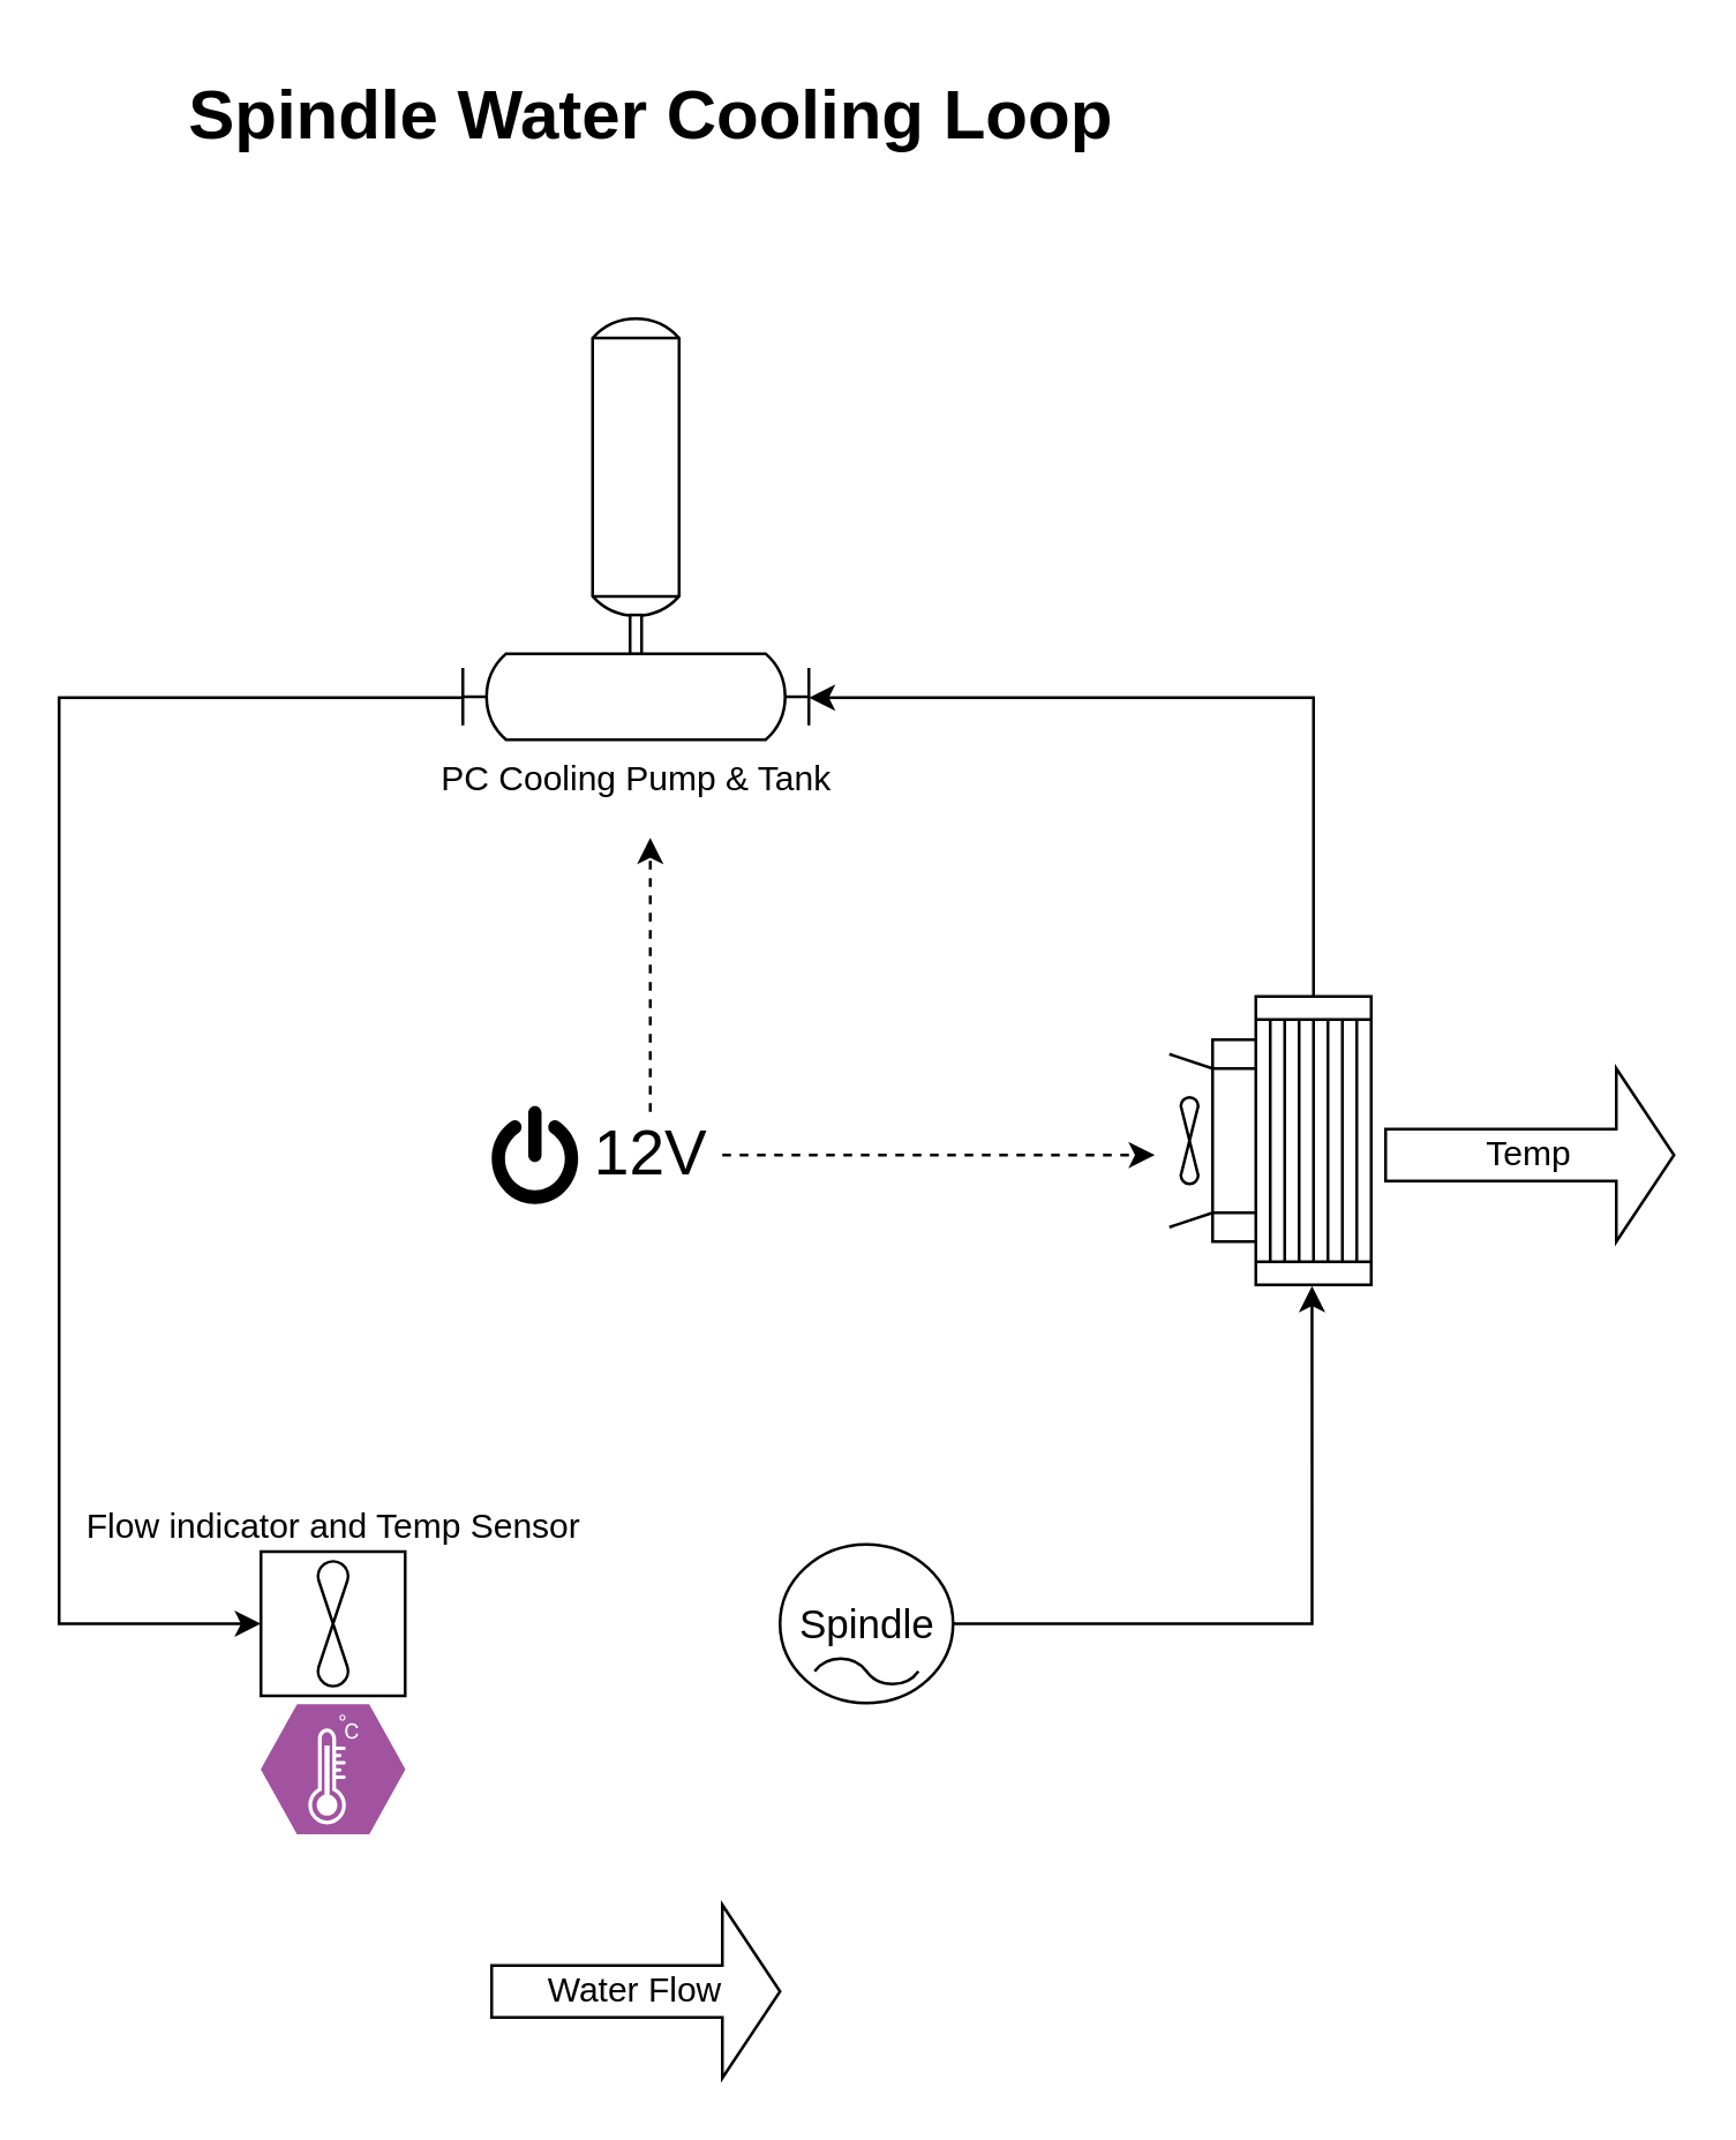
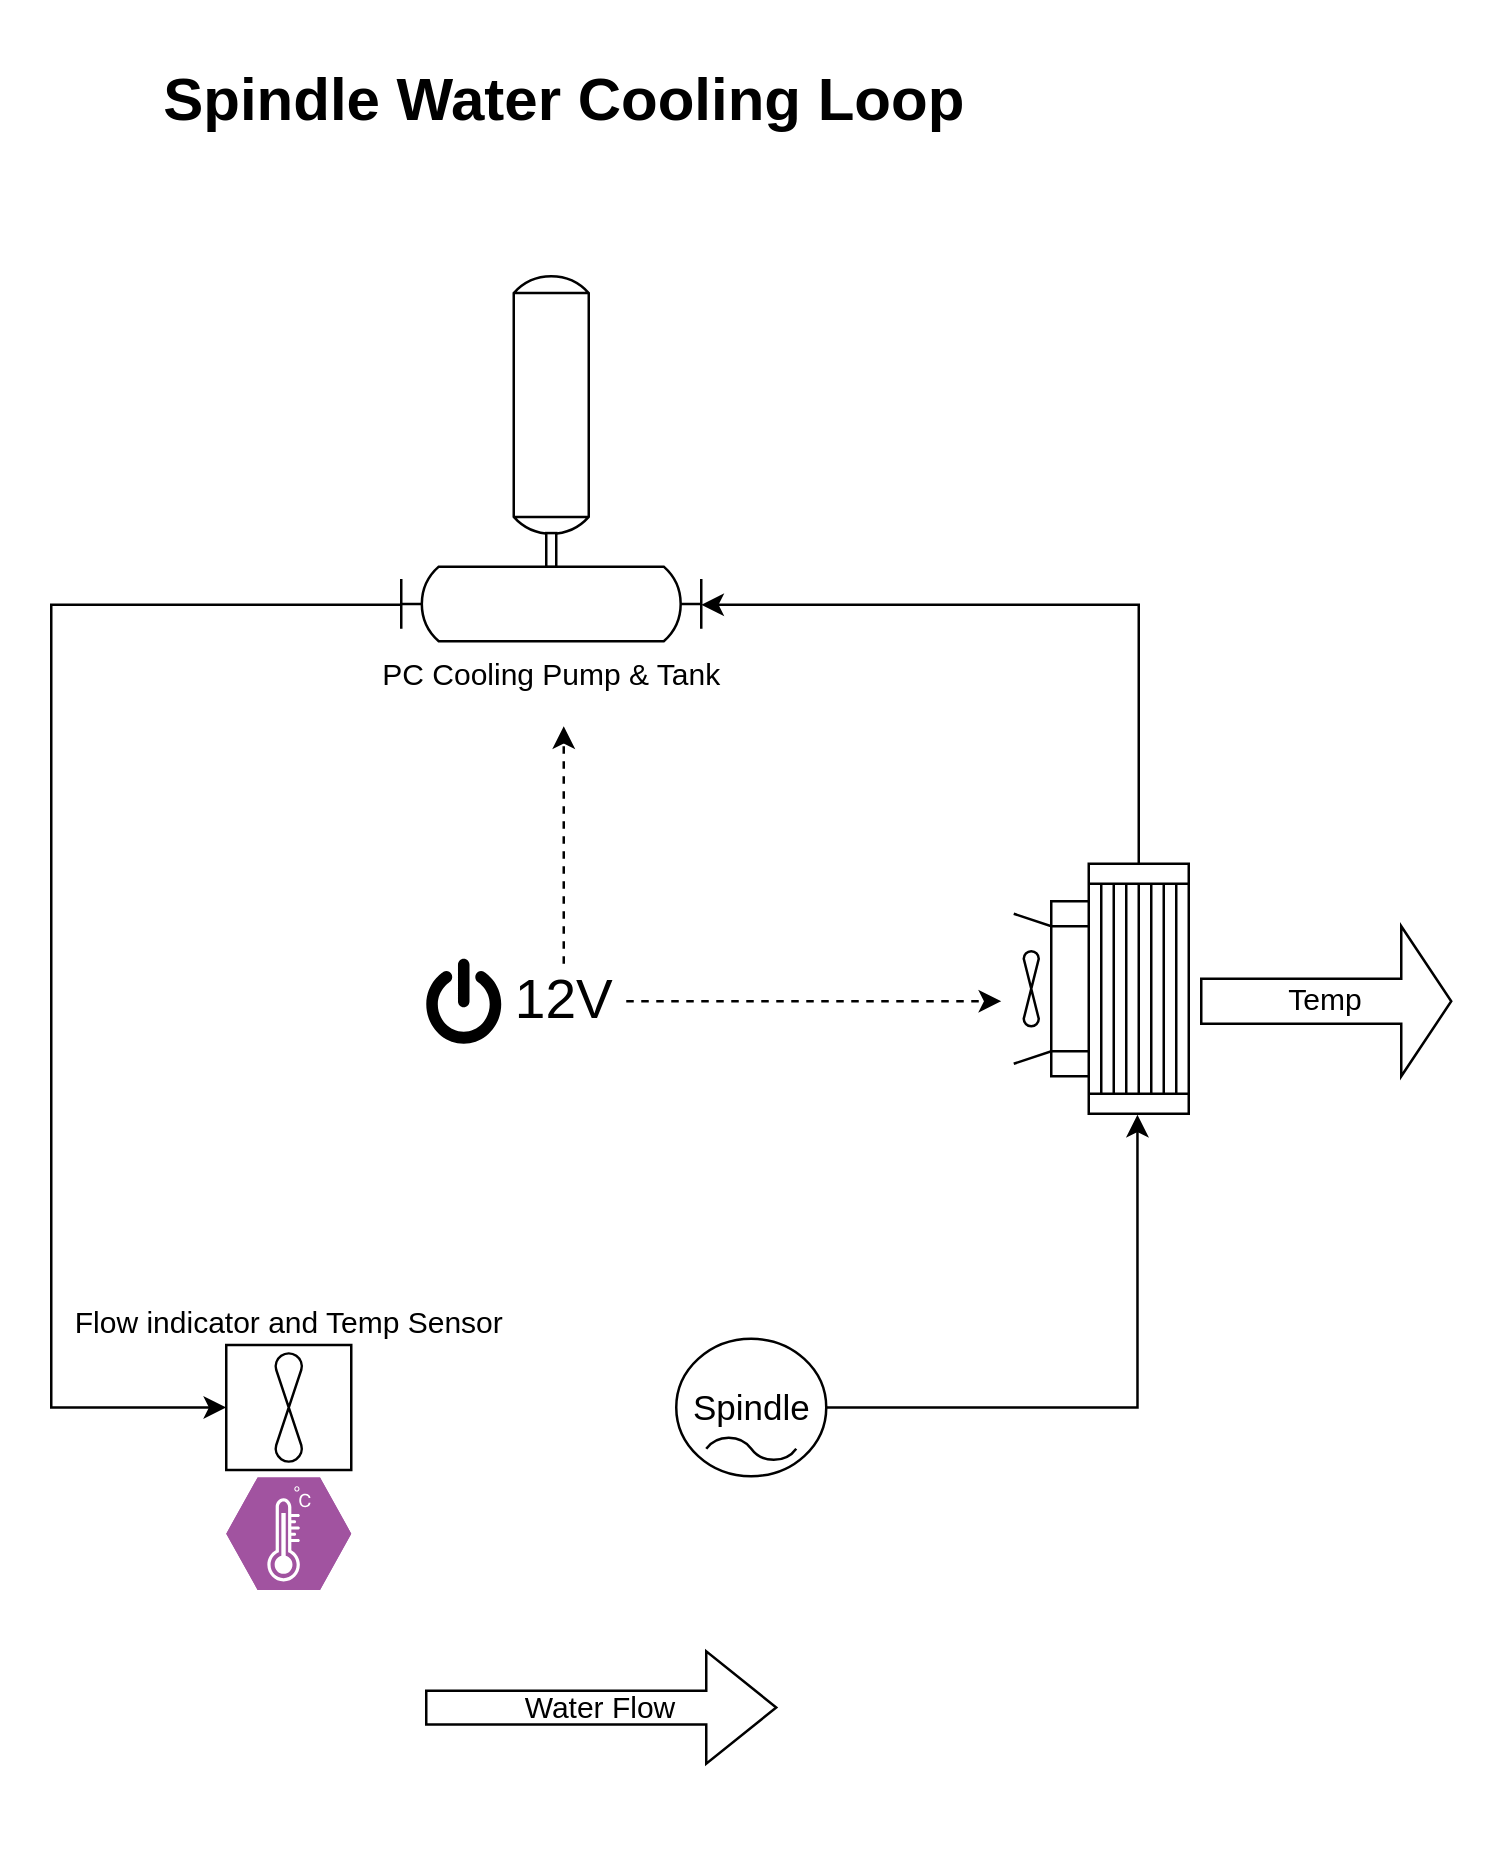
  <mxCell id="0" />
  <mxCell id="1" parent="0" />
  <mxCell id="2" style="edgeStyle=orthogonalEdgeStyle;rounded=0;orthogonalLoop=1;jettySize=auto;html=1;entryX=0;entryY=0.5;entryDx=0;entryDy=0;entryPerimeter=0;fontSize=22;exitX=0;exitY=0.9;exitDx=0;exitDy=0;exitPerimeter=0;" edge="1" parent="1" source="3" target="8"><mxGeometry relative="1" as="geometry"><Array as="points"><mxPoint x="20" y="241" /><mxPoint x="20" y="563" /></Array></mxGeometry></mxCell>
  <mxCell id="3" value="PC Cooling Pump &amp;amp; Tank" style="shape=mxgraph.pid.pumps.vertical_pump;html=1;pointerEvents=1;align=center;verticalLabelPosition=bottom;verticalAlign=top;dashed=0;" vertex="1" parent="1"><mxGeometry x="160" y="110" width="120" height="146" as="geometry" /></mxCell>
  <mxCell id="4" value="" style="group;direction=west;rotation=90;" vertex="1" connectable="0" parent="1"><mxGeometry x="390" y="360" width="100" height="70" as="geometry" /></mxCell>
  <mxCell id="5" value="" style="shape=mxgraph.pid.heat_exchangers.fixed_straight_tubes_heat_exchanger;html=1;pointerEvents=1;align=center;verticalLabelPosition=bottom;verticalAlign=top;dashed=0;rotation=90;" vertex="1" parent="4"><mxGeometry x="15" y="15" width="100" height="40" as="geometry" /></mxCell>
  <mxCell id="6" value="" style="verticalLabelPosition=bottom;outlineConnect=0;align=center;dashed=0;html=1;verticalAlign=top;shape=mxgraph.pid.misc.forced_flow_air_cooler;rotation=90;" vertex="1" parent="4"><mxGeometry x="-5" y="20" width="70" height="30" as="geometry" /></mxCell>
  <mxCell id="7" value="" style="group;labelPosition=center;verticalLabelPosition=top;align=center;verticalAlign=bottom;" vertex="1" connectable="0" parent="1"><mxGeometry x="90" y="537.5" width="50" height="98" as="geometry" /></mxCell>
  <mxCell id="8" value="Flow indicator and Temp Sensor" style="verticalLabelPosition=top;align=center;outlineConnect=0;dashed=0;html=1;verticalAlign=bottom;shape=mxgraph.pid.flow_sensors.turbine;labelPosition=center;" vertex="1" parent="7"><mxGeometry width="50" height="50" as="geometry" /></mxCell>
  <mxCell id="9" value="" style="verticalLabelPosition=bottom;sketch=0;html=1;fillColor=#A153A0;strokeColor=#ffffff;verticalAlign=top;align=center;points=[[0,0.5,0],[0.125,0.25,0],[0.25,0,0],[0.5,0,0],[0.75,0,0],[0.875,0.25,0],[1,0.5,0],[0.875,0.75,0],[0.75,1,0],[0.5,1,0],[0.125,0.75,0]];pointerEvents=1;shape=mxgraph.cisco_safe.compositeIcon;bgIcon=mxgraph.cisco_safe.design.blank_device;resIcon=mxgraph.cisco_safe.design.sensor;" vertex="1" parent="7"><mxGeometry y="53" width="50" height="45" as="geometry" /></mxCell>
  <mxCell id="10" value="Spindle Water Cooling Loop" style="text;strokeColor=none;fillColor=none;html=1;fontSize=24;fontStyle=1;verticalAlign=middle;align=center;" vertex="1" parent="1"><mxGeometry x="175" y="20" width="100" height="40" as="geometry" /></mxCell>
  <mxCell id="11" style="edgeStyle=orthogonalEdgeStyle;rounded=0;orthogonalLoop=1;jettySize=auto;html=1;entryX=1;entryY=0.9;entryDx=0;entryDy=0;entryPerimeter=0;" edge="1" parent="1" source="5" target="3"><mxGeometry relative="1" as="geometry"><Array as="points"><mxPoint x="455" y="241" /></Array></mxGeometry></mxCell>
  <mxCell id="12" value="Temp" style="shape=singleArrow;whiteSpace=wrap;html=1;" vertex="1" parent="1"><mxGeometry x="480" y="370" width="100" height="60" as="geometry" /></mxCell>
  <mxCell id="13" style="edgeStyle=orthogonalEdgeStyle;rounded=0;orthogonalLoop=1;jettySize=auto;html=1;entryX=1.004;entryY=0.513;entryDx=0;entryDy=0;entryPerimeter=0;fontSize=22;" edge="1" parent="1" source="14" target="5"><mxGeometry relative="1" as="geometry" /></mxCell>
  <mxCell id="14" value="Spindle" style="dashed=0;outlineConnect=0;align=center;html=1;shape=mxgraph.pid.engines.electric_motor_(ac);fontSize=14;" vertex="1" parent="1"><mxGeometry x="270" y="535" width="60" height="55" as="geometry" /></mxCell>
  <mxCell id="15" style="edgeStyle=orthogonalEdgeStyle;rounded=0;orthogonalLoop=1;jettySize=auto;html=1;fontSize=22;dashed=1;" edge="1" parent="1" source="17"><mxGeometry relative="1" as="geometry"><mxPoint x="400" y="400" as="targetPoint" /><Array as="points"><mxPoint x="400" y="400" /></Array></mxGeometry></mxCell>
  <mxCell id="16" style="edgeStyle=orthogonalEdgeStyle;rounded=0;orthogonalLoop=1;jettySize=auto;html=1;fontSize=14;dashed=1;" edge="1" parent="1" source="17"><mxGeometry relative="1" as="geometry"><mxPoint x="225" y="290" as="targetPoint" /></mxGeometry></mxCell>
  <mxCell id="17" value="12V" style="text;html=1;align=center;verticalAlign=middle;resizable=0;points=[];autosize=1;strokeColor=none;fillColor=none;fontSize=22;" vertex="1" parent="1"><mxGeometry x="200" y="385" width="50" height="30" as="geometry" /></mxCell>
  <mxCell id="18" value="" style="shape=mxgraph.signs.tech.power;html=1;pointerEvents=1;fillColor=#000000;strokeColor=none;verticalLabelPosition=bottom;verticalAlign=top;align=center;fontSize=22;" vertex="1" parent="1"><mxGeometry x="170" y="383" width="30" height="34" as="geometry" /></mxCell>
- <mxCell id="19" value="Water Flow" style="shape=singleArrow;whiteSpace=wrap;html=1;" vertex="1" parent="1"><mxGeometry x="170" y="660" width="100" height="60" as="geometry" /></mxCell>
+ <mxCell id="19" value="Water Flow" style="shape=singleArrow;whiteSpace=wrap;html=1;" vertex="1" parent="1"><mxGeometry x="170" y="660" width="140" height="45" as="geometry" /></mxCell>
